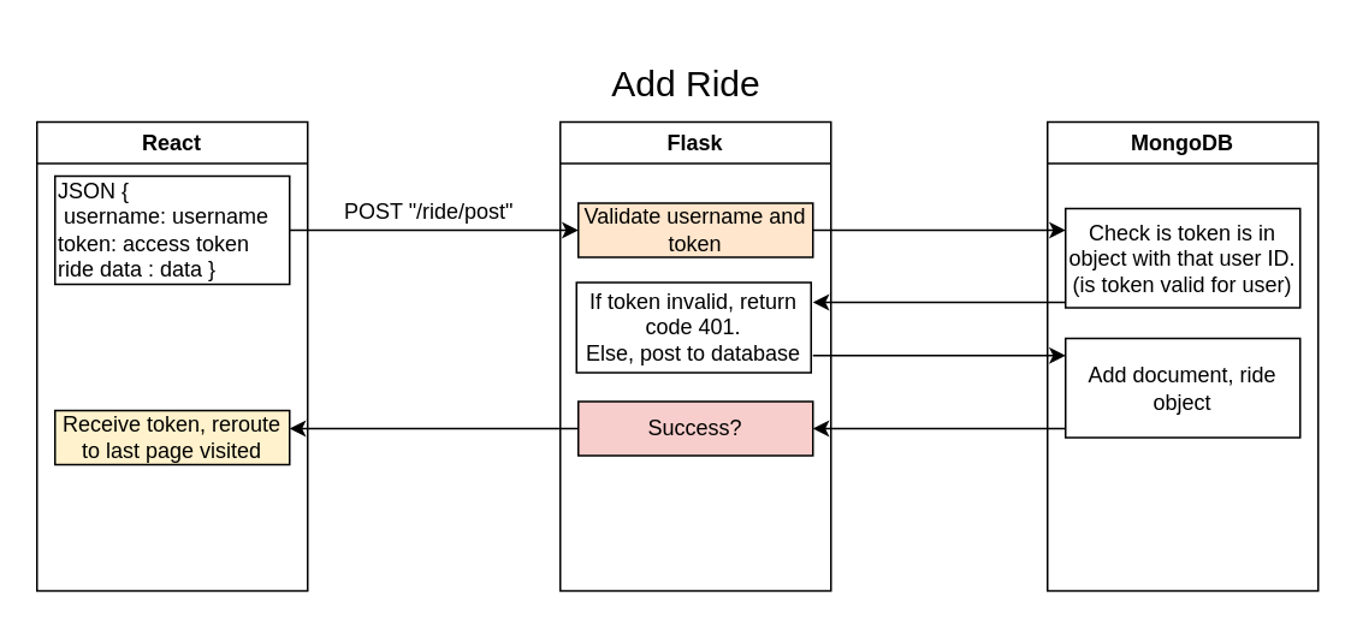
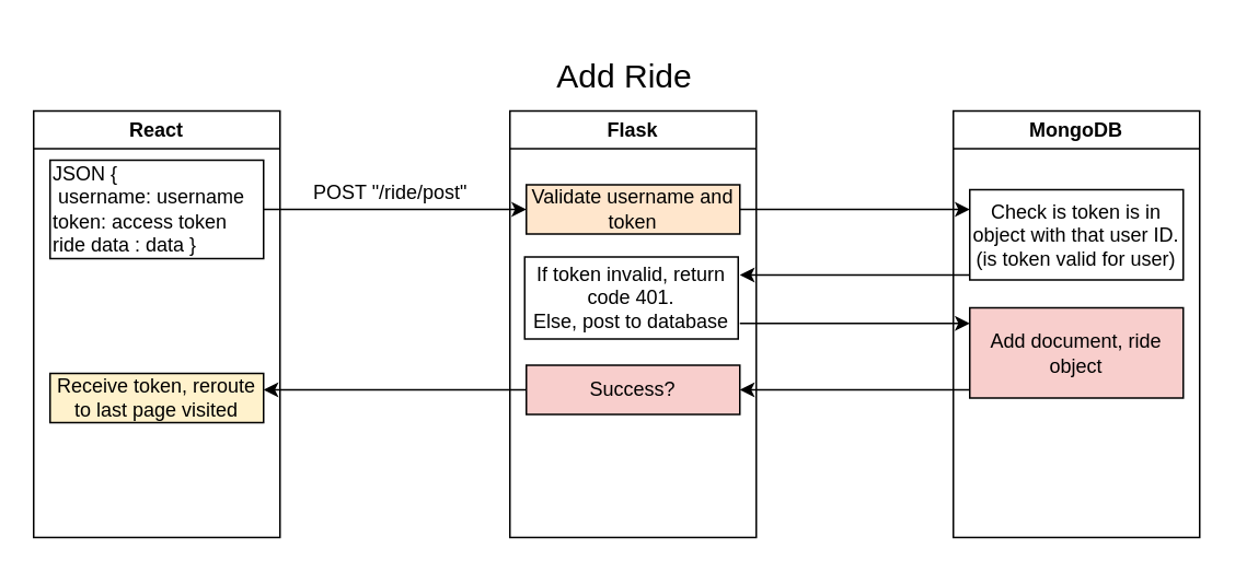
  <mxCell id="0" />
  <mxCell id="1" parent="0" />
  <mxCell id="2" value="React" style="swimlane;whiteSpace=wrap;html=1;" vertex="1" parent="1"><mxGeometry x="20" y="67" width="150" height="260" as="geometry" /></mxCell>
  <mxCell id="3" value="JSON {&lt;div&gt;&lt;span style=&quot;background-color: initial;&quot;&gt;&amp;nbsp;username: username&lt;/span&gt;&lt;div&gt;&lt;div&gt;&lt;div style=&quot;&quot;&gt;token: access token&lt;/div&gt;&lt;/div&gt;&lt;/div&gt;&lt;/div&gt;&lt;div style=&quot;&quot;&gt;ride data : data }&lt;/div&gt;" style="rounded=0;whiteSpace=wrap;html=1;align=left;" vertex="1" parent="2"><mxGeometry x="10" y="30" width="130" height="60" as="geometry" /></mxCell>
  <mxCell id="4" value="Receive token, reroute to last page visited" style="rounded=0;whiteSpace=wrap;html=1;fillColor=#fff2cc;" vertex="1" parent="2"><mxGeometry x="10" y="160" width="130" height="30" as="geometry" /></mxCell>
  <mxCell id="5" value="Flask" style="swimlane;whiteSpace=wrap;html=1;" vertex="1" parent="1"><mxGeometry x="310" y="67" width="150" height="260" as="geometry" /></mxCell>
  <mxCell id="6" value="Validate username and token" style="rounded=0;whiteSpace=wrap;html=1;fillColor=#ffe6cc;" vertex="1" parent="5"><mxGeometry x="10" y="45" width="130" height="30" as="geometry" /></mxCell>
  <mxCell id="7" style="edgeStyle=orthogonalEdgeStyle;rounded=0;orthogonalLoop=1;jettySize=auto;html=1;exitX=0.5;exitY=1;exitDx=0;exitDy=0;" edge="1" parent="5" source="6" target="6"><mxGeometry relative="1" as="geometry" /></mxCell>
  <mxCell id="8" value="If token invalid, return code 401.&lt;br&gt;Else, post to database" style="rounded=0;whiteSpace=wrap;html=1;" vertex="1" parent="5"><mxGeometry x="9" y="89" width="130" height="50" as="geometry" /></mxCell>
  <mxCell id="9" value="Success?" style="rounded=0;whiteSpace=wrap;html=1;fillColor=#f8cecc;" vertex="1" parent="5"><mxGeometry x="10" y="155" width="130" height="30" as="geometry" /></mxCell>
  <mxCell id="10" value="POST &quot;/ride/post&quot;" style="text;html=1;align=center;verticalAlign=middle;whiteSpace=wrap;rounded=0;" vertex="1" parent="1"><mxGeometry x="180" y="107" width="115" height="20" as="geometry" /></mxCell>
  <mxCell id="11" value="MongoDB" style="swimlane;whiteSpace=wrap;html=1;" vertex="1" parent="1"><mxGeometry x="580" y="67" width="150" height="260" as="geometry" /></mxCell>
  <mxCell id="12" value="Check is token is in object with that user ID.&lt;div&gt;(is token valid for user)&lt;/div&gt;" style="rounded=0;whiteSpace=wrap;html=1;" vertex="1" parent="11"><mxGeometry x="10" y="48" width="130" height="55" as="geometry" /></mxCell>
  <mxCell id="13" style="edgeStyle=orthogonalEdgeStyle;rounded=0;orthogonalLoop=1;jettySize=auto;html=1;exitX=0.5;exitY=1;exitDx=0;exitDy=0;" edge="1" parent="11" source="12" target="12"><mxGeometry relative="1" as="geometry" /></mxCell>
- <mxCell id="14" value="Add document, ride object" style="rounded=0;whiteSpace=wrap;html=1;" vertex="1" parent="11"><mxGeometry x="10" y="120" width="130" height="55" as="geometry" /></mxCell>
+ <mxCell id="14" value="Add document, ride object" style="rounded=0;whiteSpace=wrap;html=1;fillColor=#f8cecc;" vertex="1" parent="11"><mxGeometry x="10" y="120" width="130" height="55" as="geometry" /></mxCell>
  <mxCell id="15" style="edgeStyle=orthogonalEdgeStyle;rounded=0;orthogonalLoop=1;jettySize=auto;html=1;entryX=0;entryY=0.5;entryDx=0;entryDy=0;" edge="1" parent="1" source="3" target="6"><mxGeometry relative="1" as="geometry" /></mxCell>
  <mxCell id="16" value="&lt;font style=&quot;font-size: 20px;&quot;&gt;Add Ride&lt;/font&gt;" style="text;html=1;align=center;verticalAlign=middle;whiteSpace=wrap;rounded=0;" vertex="1" parent="1"><mxGeometry x="330" y="20" width="100" height="50" as="geometry" /></mxCell>
  <mxCell id="17" style="edgeStyle=orthogonalEdgeStyle;rounded=0;orthogonalLoop=1;jettySize=auto;html=1;entryX=0;entryY=0.5;entryDx=0;entryDy=0;" edge="1" parent="1"><mxGeometry relative="1" as="geometry"><mxPoint x="450" y="127" as="sourcePoint" /><mxPoint x="590" y="127" as="targetPoint" /></mxGeometry></mxCell>
  <mxCell id="18" style="edgeStyle=orthogonalEdgeStyle;rounded=0;orthogonalLoop=1;jettySize=auto;html=1;entryX=1;entryY=0.5;entryDx=0;entryDy=0;" edge="1" parent="1"><mxGeometry relative="1" as="geometry"><mxPoint x="590" y="167" as="sourcePoint" /><mxPoint x="450" y="167" as="targetPoint" /></mxGeometry></mxCell>
  <mxCell id="19" style="edgeStyle=orthogonalEdgeStyle;rounded=0;orthogonalLoop=1;jettySize=auto;html=1;entryX=0;entryY=0.5;entryDx=0;entryDy=0;" edge="1" parent="1"><mxGeometry relative="1" as="geometry"><mxPoint x="450" y="196.5" as="sourcePoint" /><mxPoint x="590" y="196.5" as="targetPoint" /></mxGeometry></mxCell>
  <mxCell id="20" style="edgeStyle=orthogonalEdgeStyle;rounded=0;orthogonalLoop=1;jettySize=auto;html=1;entryX=1;entryY=0.5;entryDx=0;entryDy=0;" edge="1" parent="1"><mxGeometry relative="1" as="geometry"><mxPoint x="590" y="237" as="sourcePoint" /><mxPoint x="450" y="237" as="targetPoint" /></mxGeometry></mxCell>
  <mxCell id="21" style="edgeStyle=orthogonalEdgeStyle;rounded=0;orthogonalLoop=1;jettySize=auto;html=1;entryX=1;entryY=0.5;entryDx=0;entryDy=0;" edge="1" parent="1"><mxGeometry relative="1" as="geometry"><mxPoint x="320" y="237" as="sourcePoint" /><mxPoint x="160" y="237" as="targetPoint" /><Array as="points"><mxPoint x="230" y="237" /><mxPoint x="230" y="237" /></Array></mxGeometry></mxCell>
